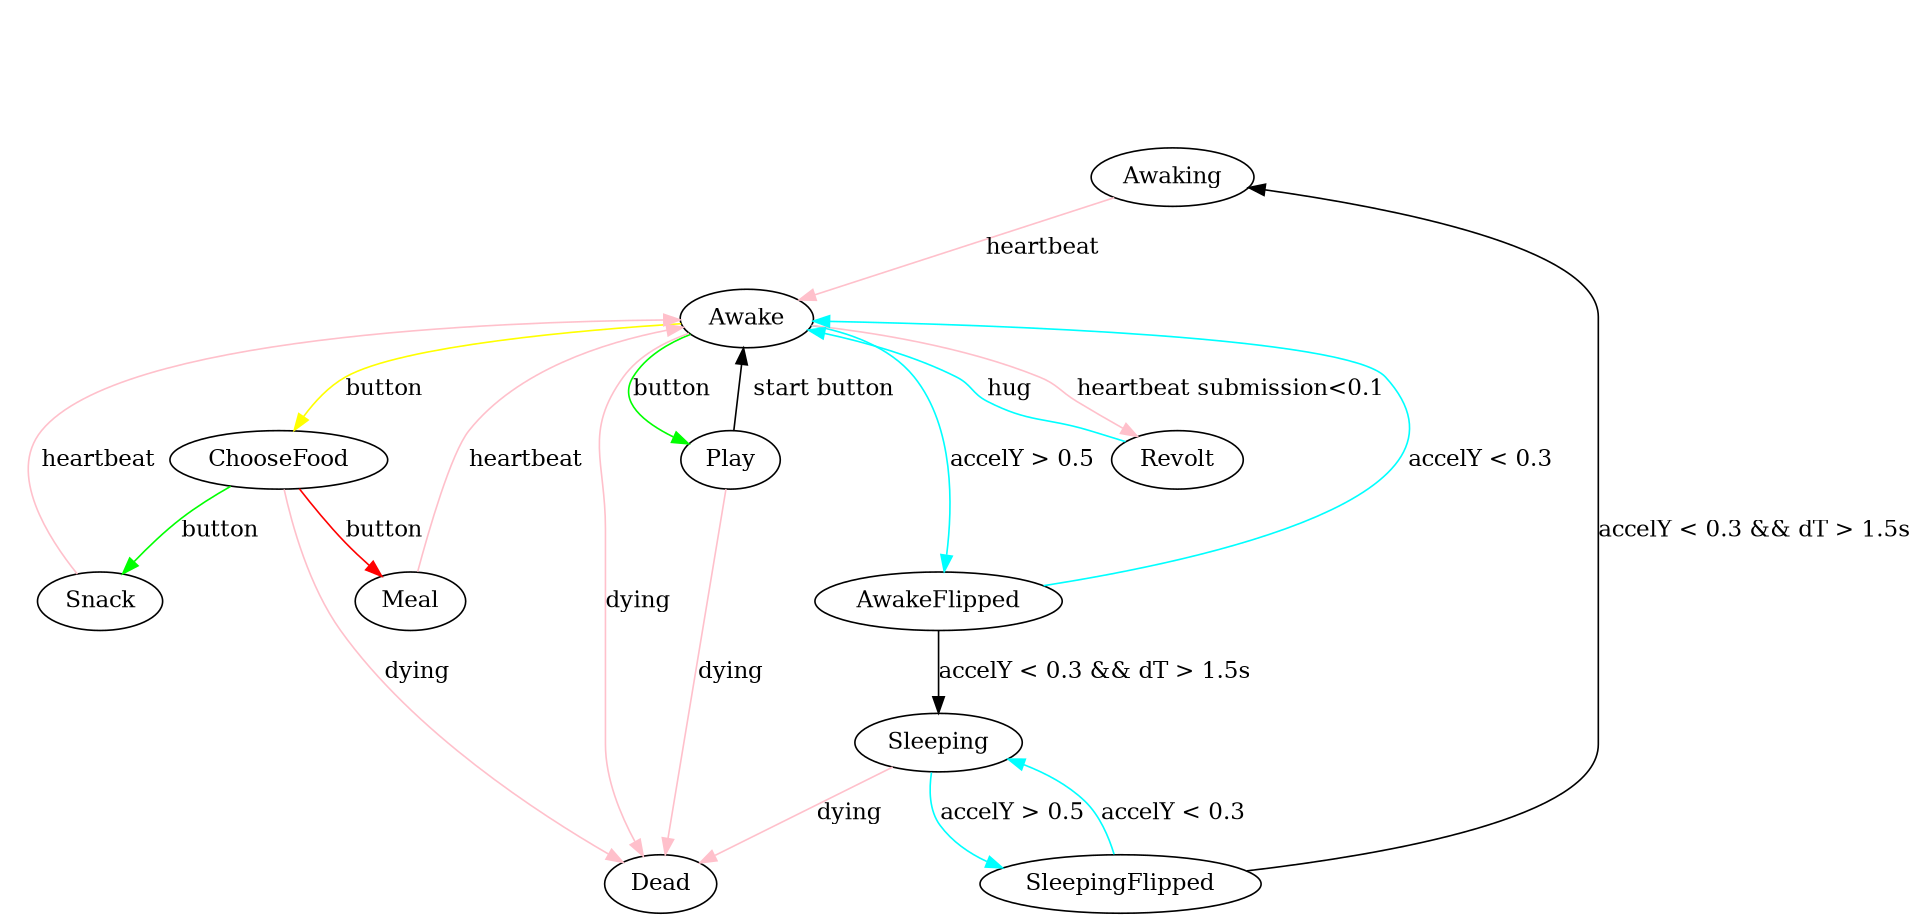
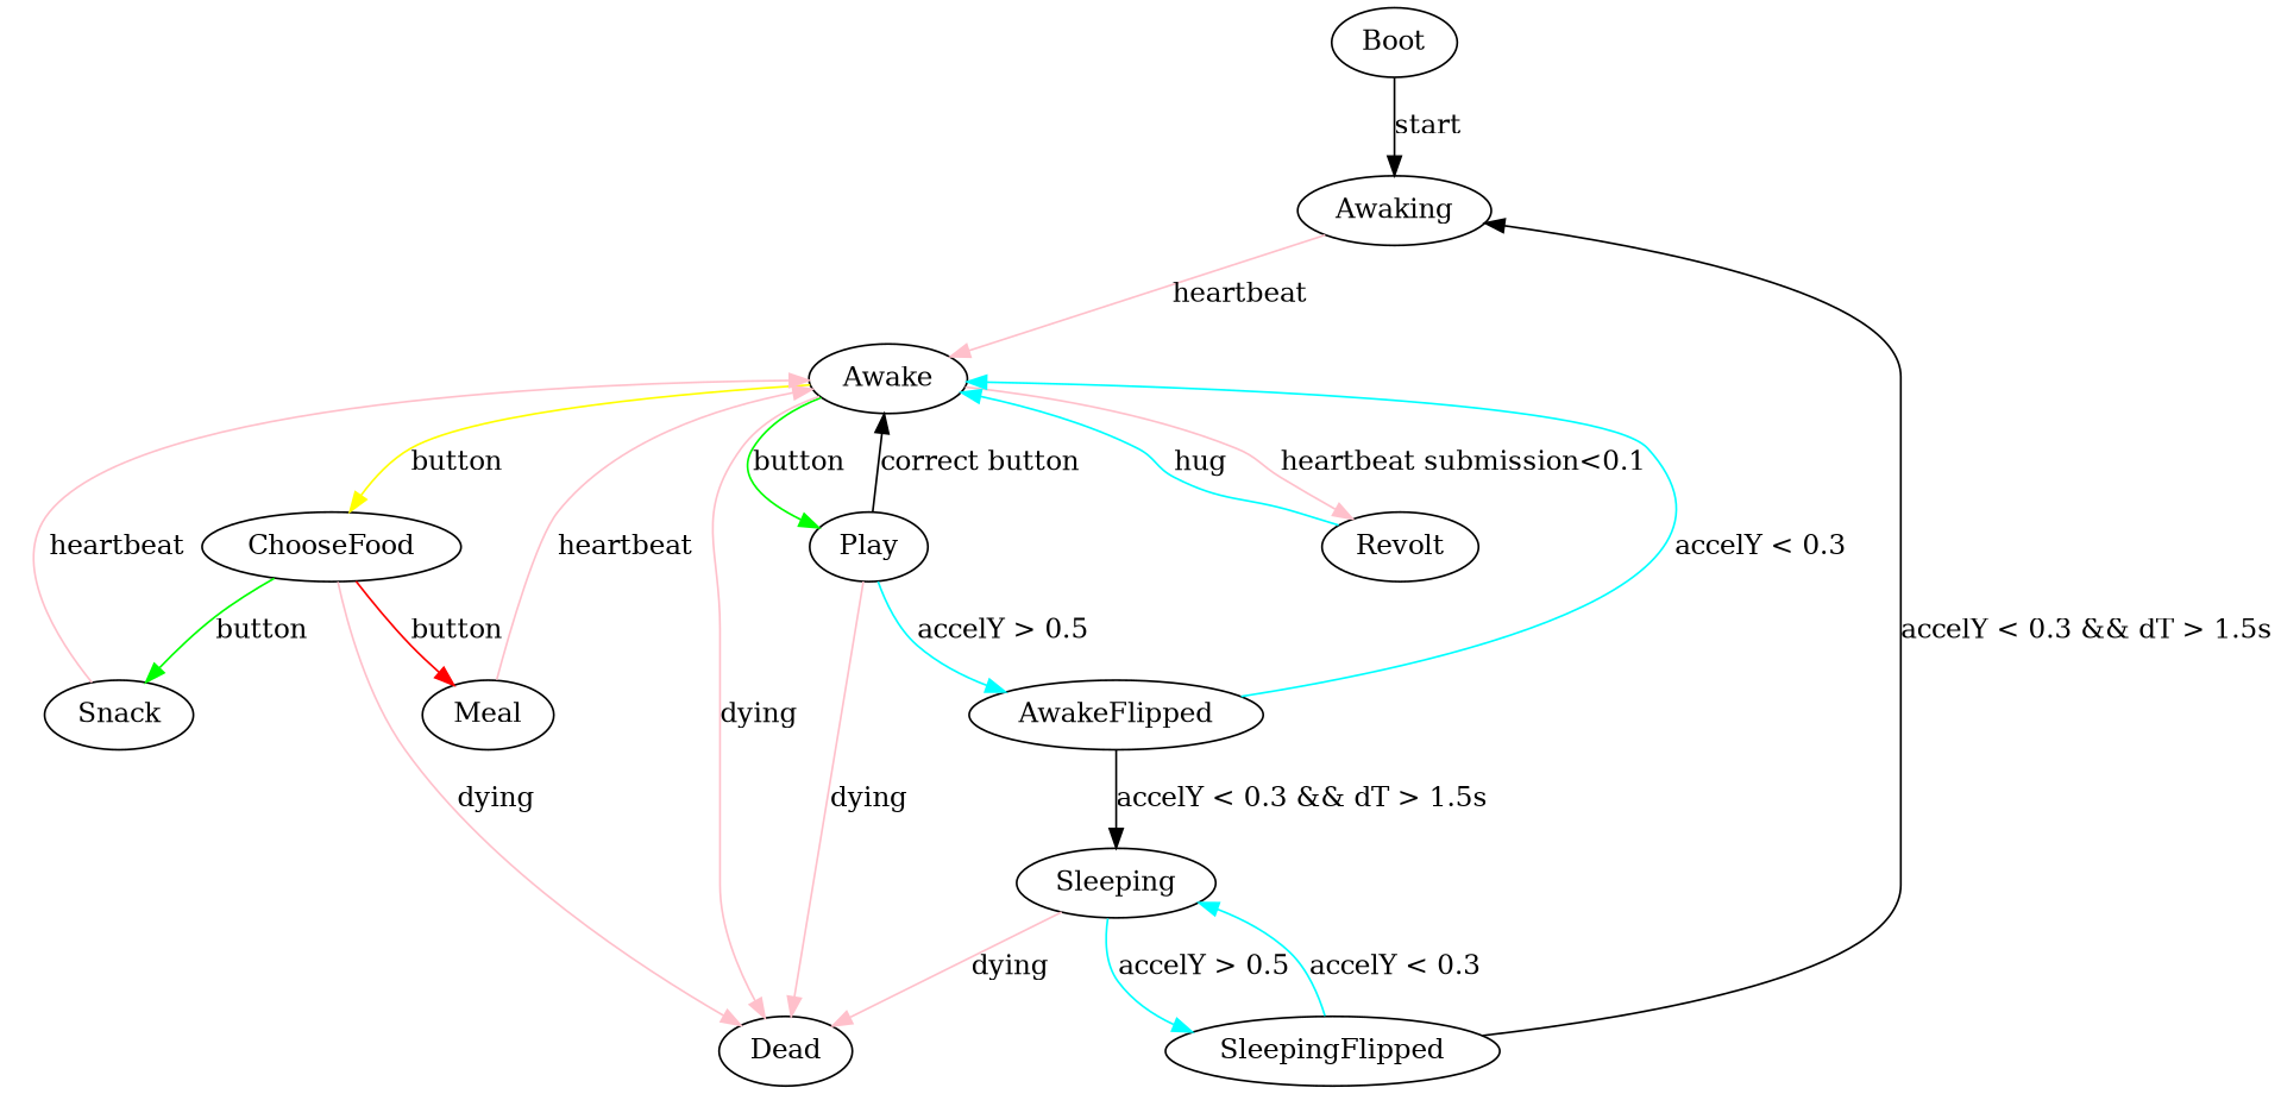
  digraph {
    edge [color=pink]
+   Boot
    Awaking
    Awake
    AwakeFlipped
    Play
    ChooseFood
    Revolt
    Dead
    Sleeping
    Snack
    Meal
    SleepingFlipped
+   Boot -> Awaking [label=start color=""]
    Awaking -> Awake [label=heartbeat]
-   Awake -> AwakeFlipped [color=cyan label="accelY > 0.5"]
+   Play -> AwakeFlipped [color=cyan label="accelY > 0.5"]
    Awake -> Play [color=green label=button]
    Awake -> ChooseFood [color=yellow label=button]
    Awake -> Revolt [label="heartbeat submission<0.1"]
    Awake -> Dead [label=dying]
    AwakeFlipped -> Awake [color=cyan label="accelY < 0.3"]
    AwakeFlipped -> Sleeping [label="accelY < 0.3 && dT > 1.5s" color=""]
-   Play -> Awake [label="start button" color=""]
+   Play -> Awake [label="correct button" color=""]
    Play -> Dead [label=dying]
    ChooseFood -> Dead [label=dying]
    ChooseFood -> Snack [color=green label=button]
    ChooseFood -> Meal [color=red label=button]
    Revolt -> Awake [color=cyan label=hug]
    Sleeping -> Dead [label=dying]
    Sleeping -> SleepingFlipped [color=cyan label="accelY > 0.5"]
    Snack -> Awake [label=heartbeat]
    Meal -> Awake [label=heartbeat]
    SleepingFlipped -> Awaking [label="accelY < 0.3 && dT > 1.5s" color=""]
    SleepingFlipped -> Sleeping [color=cyan label="accelY < 0.3"]
  }
